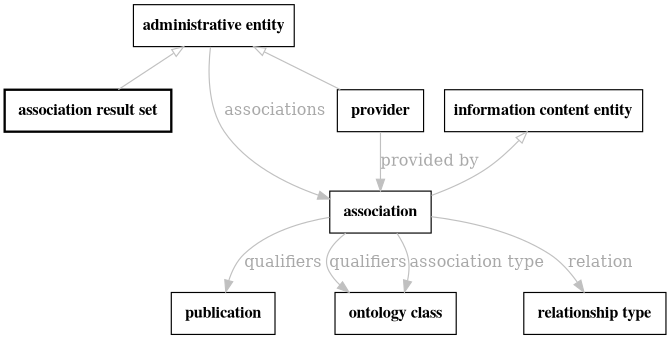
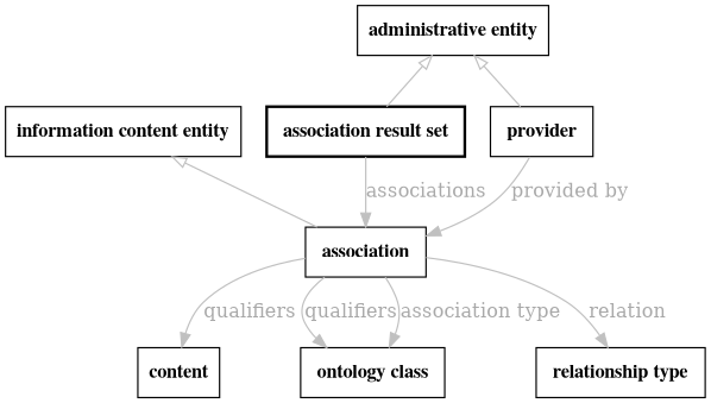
  digraph {
    fontsize=32
    penwidth=5
    node [color=black fontname="times bold" shape=rectangle style=solid]
    edge [color=gray fontcolor=darkgray]
    n1 [label=" association result set " style=bold]
    n2 [label=" association "]
-   n3 [label=" publication "]
+   n3 [label=content]
    n4 [label=" ontology class "]
    n5 [label=" relationship type "]
    "information content entity" [style=""]
    n7 [label=" provider "]
    "administrative entity" [style=""]
-   "administrative entity" -> n2 [label=associations]
+   n1 -> n2 [label=associations]
    n2 -> n3 [label=qualifiers]
    n2 -> n4 [label=qualifiers]
    n2 -> n4 [label="association type"]
    n2 -> n5 [label=relation]
    "information content entity" -> n2 [arrowtail=onormal dir=back]
    n7 -> n2 [label="provided by"]
    "administrative entity" -> n1 [arrowtail=onormal dir=back]
    "administrative entity" -> n7 [arrowtail=onormal dir=back]
  }
